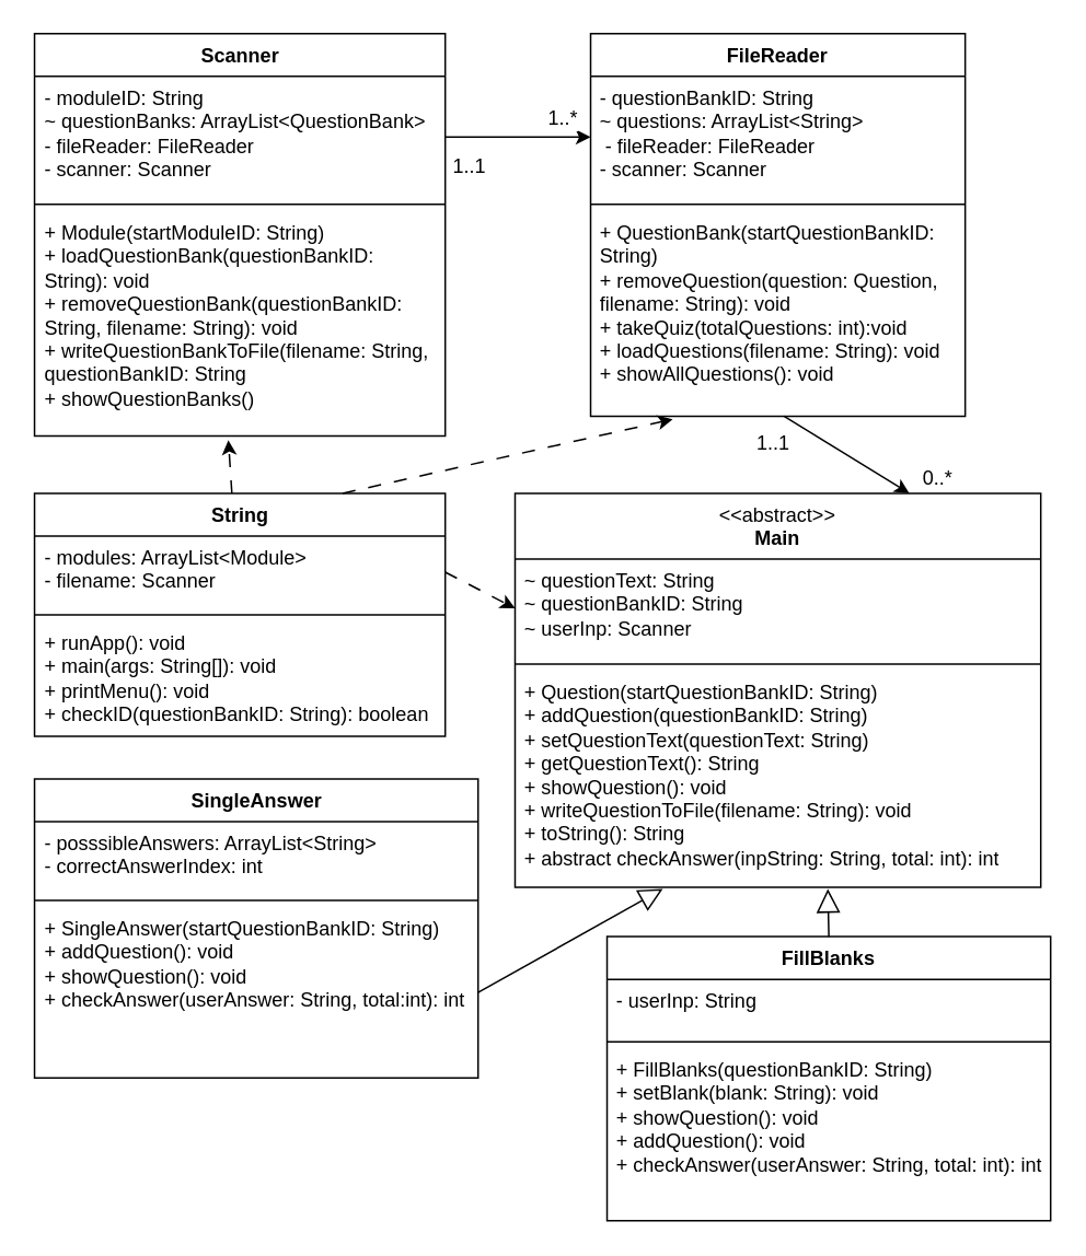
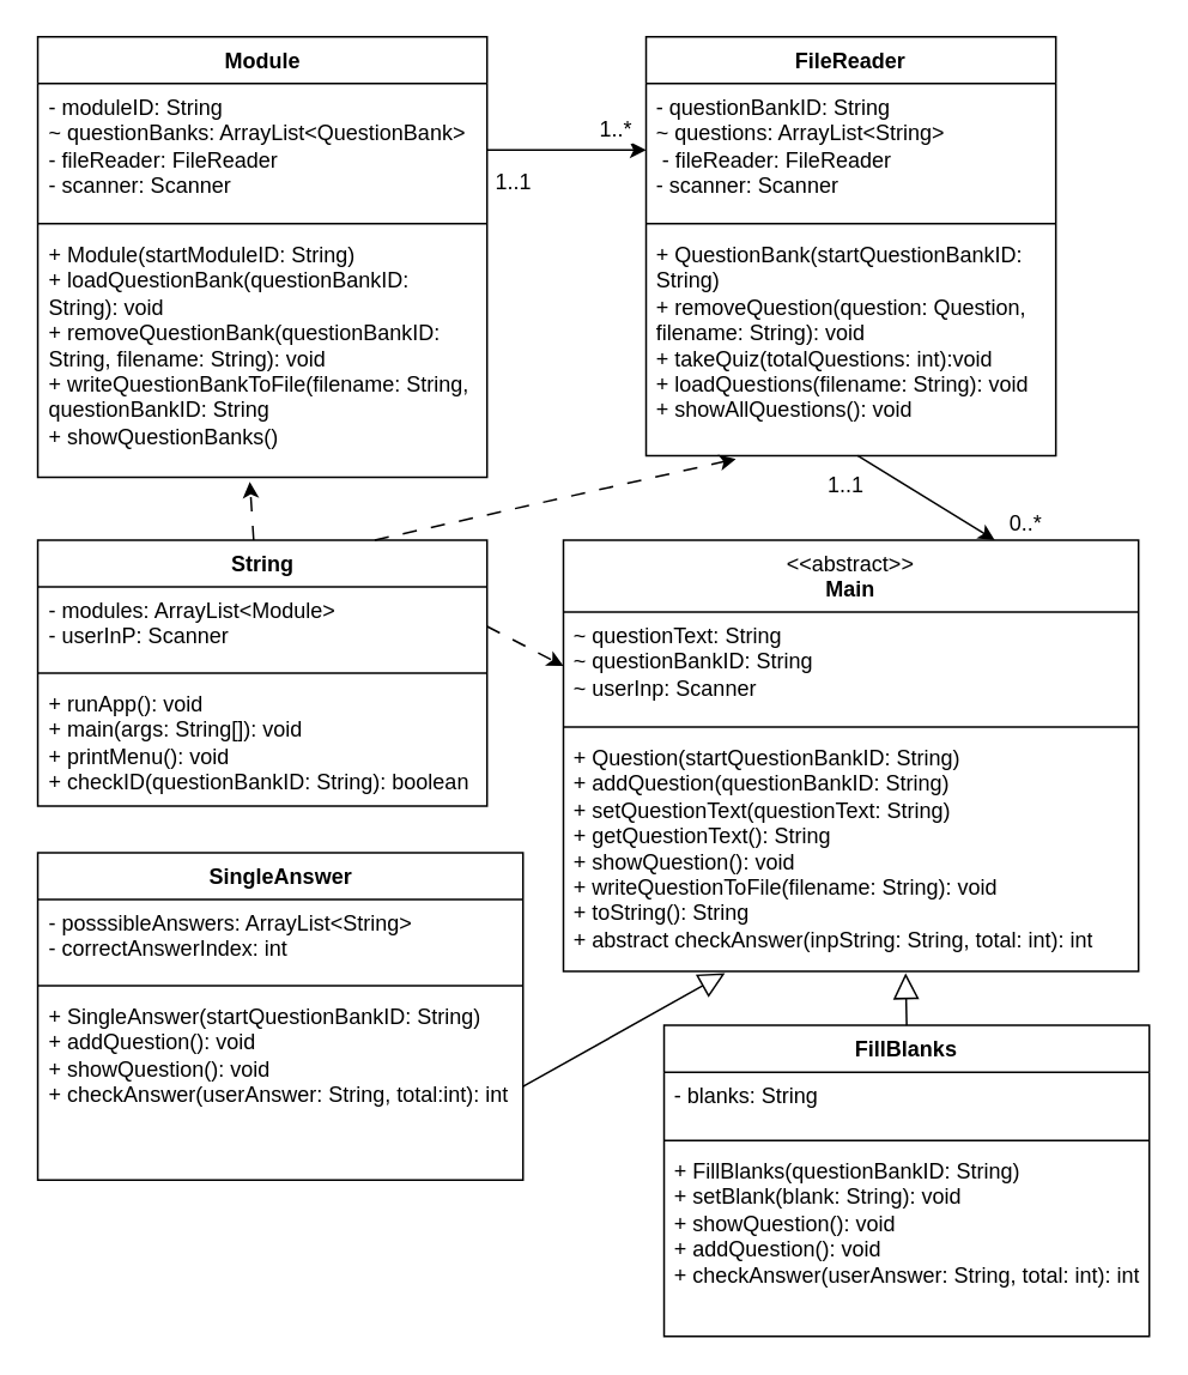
  <mxCell id="0" />
  <mxCell id="1" parent="0" />
- <mxCell id="2" value="Scanner" style="swimlane;fontStyle=1;align=center;verticalAlign=top;childLayout=stackLayout;horizontal=1;startSize=26;horizontalStack=0;resizeParent=1;resizeParentMax=0;resizeLast=0;collapsible=1;marginBottom=0;whiteSpace=wrap;html=1;" parent="1" vertex="1"><mxGeometry x="20.5" y="20" width="250" height="245" as="geometry" /></mxCell>
+ <mxCell id="2" value="Module" style="swimlane;fontStyle=1;align=center;verticalAlign=top;childLayout=stackLayout;horizontal=1;startSize=26;horizontalStack=0;resizeParent=1;resizeParentMax=0;resizeLast=0;collapsible=1;marginBottom=0;whiteSpace=wrap;html=1;" parent="1" vertex="1"><mxGeometry x="20.5" y="20" width="250" height="245" as="geometry" /></mxCell>
  <mxCell id="3" value="- moduleID: String&lt;div&gt;&lt;div&gt;~ questionBanks: ArrayList&amp;lt;QuestionBank&amp;gt;&lt;/div&gt;&lt;/div&gt;&lt;div&gt;- fileReader: FileReader&lt;/div&gt;&lt;div&gt;- scanner: Scanner&lt;/div&gt;" style="text;strokeColor=none;fillColor=none;align=left;verticalAlign=top;spacingLeft=4;spacingRight=4;overflow=hidden;rotatable=0;points=[[0,0.5],[1,0.5]];portConstraint=eastwest;whiteSpace=wrap;html=1;" parent="2" vertex="1"><mxGeometry y="26" width="250" height="74" as="geometry" /></mxCell>
  <mxCell id="4" value="" style="line;strokeWidth=1;fillColor=none;align=left;verticalAlign=middle;spacingTop=-1;spacingLeft=3;spacingRight=3;rotatable=0;labelPosition=right;points=[];portConstraint=eastwest;strokeColor=inherit;" parent="2" vertex="1"><mxGeometry y="100" width="250" height="8" as="geometry" /></mxCell>
  <mxCell id="5" value="&lt;div&gt;+ Module(startModuleID: String)&lt;/div&gt;+ loadQuestionBank(questionBankID: String): void&lt;div&gt;+ removeQuestionBank(questionBankID: String, filename: String): void&lt;/div&gt;&lt;div&gt;+ writeQuestionBankToFile(filename: String, questionBankID: String&lt;/div&gt;&lt;div&gt;+ showQuestionBanks()&lt;/div&gt;" style="text;strokeColor=none;fillColor=none;align=left;verticalAlign=top;spacingLeft=4;spacingRight=4;overflow=hidden;rotatable=0;points=[[0,0.5],[1,0.5]];portConstraint=eastwest;whiteSpace=wrap;html=1;" parent="2" vertex="1"><mxGeometry y="108" width="250" height="137" as="geometry" /></mxCell>
  <mxCell id="6" value="FileReader" style="swimlane;fontStyle=1;align=center;verticalAlign=top;childLayout=stackLayout;horizontal=1;startSize=26;horizontalStack=0;resizeParent=1;resizeParentMax=0;resizeLast=0;collapsible=1;marginBottom=0;whiteSpace=wrap;html=1;" parent="1" vertex="1"><mxGeometry x="359" y="20" width="228" height="233" as="geometry" /></mxCell>
  <mxCell id="7" value="- questionBankID: String&lt;div&gt;~ questions: ArrayList&amp;lt;String&amp;gt;&lt;/div&gt;&lt;div&gt;&amp;nbsp;- fileReader: FileReader&lt;/div&gt;&lt;div&gt;- scanner: Scanner&lt;/div&gt;&lt;div&gt;&lt;br&gt;&lt;/div&gt;" style="text;strokeColor=none;fillColor=none;align=left;verticalAlign=top;spacingLeft=4;spacingRight=4;overflow=hidden;rotatable=0;points=[[0,0.5],[1,0.5]];portConstraint=eastwest;whiteSpace=wrap;html=1;" parent="6" vertex="1"><mxGeometry y="26" width="228" height="74" as="geometry" /></mxCell>
  <mxCell id="8" value="" style="line;strokeWidth=1;fillColor=none;align=left;verticalAlign=middle;spacingTop=-1;spacingLeft=3;spacingRight=3;rotatable=0;labelPosition=right;points=[];portConstraint=eastwest;strokeColor=inherit;" parent="6" vertex="1"><mxGeometry y="100" width="228" height="8" as="geometry" /></mxCell>
  <mxCell id="9" value="&lt;div&gt;+ QuestionBank(startQuestionBankID: String)&lt;/div&gt;&lt;div&gt;+ removeQuestion(question: Question, filename: String): void&lt;/div&gt;&lt;div&gt;+ takeQuiz(totalQuestions: int):void&lt;/div&gt;&lt;div&gt;+ loadQuestions(filename: String): void&lt;/div&gt;&lt;div&gt;+ showAllQuestions(): void&lt;/div&gt;&lt;div&gt;&lt;br&gt;&lt;/div&gt;" style="text;strokeColor=none;fillColor=none;align=left;verticalAlign=top;spacingLeft=4;spacingRight=4;overflow=hidden;rotatable=0;points=[[0,0.5],[1,0.5]];portConstraint=eastwest;whiteSpace=wrap;html=1;" parent="6" vertex="1"><mxGeometry y="108" width="228" height="125" as="geometry" /></mxCell>
  <mxCell id="10" value="" style="rounded=0;orthogonalLoop=1;jettySize=auto;html=1;fontSize=12;" parent="1" source="3" target="7" edge="1"><mxGeometry relative="1" as="geometry" /></mxCell>
  <mxCell id="11" value="1..*" style="edgeLabel;html=1;align=center;verticalAlign=middle;resizable=0;points=[];fontSize=12;" parent="10" vertex="1" connectable="0"><mxGeometry x="0.799" y="2" relative="1" as="geometry"><mxPoint x="-9" y="-10" as="offset" /></mxGeometry></mxCell>
  <mxCell id="12" value="1..1" style="edgeLabel;html=1;align=center;verticalAlign=middle;resizable=0;points=[];fontSize=12;" parent="10" vertex="1" connectable="0"><mxGeometry x="-0.801" y="2" relative="1" as="geometry"><mxPoint x="5" y="19" as="offset" /></mxGeometry></mxCell>
  <mxCell id="13" value="&lt;div&gt;&lt;span style=&quot;font-weight: normal;&quot;&gt;&amp;lt;&amp;lt;abstract&amp;gt;&amp;gt;&lt;/span&gt;&lt;/div&gt;Main" style="swimlane;fontStyle=1;align=center;verticalAlign=top;childLayout=stackLayout;horizontal=1;startSize=40;horizontalStack=0;resizeParent=1;resizeParentMax=0;resizeLast=0;collapsible=1;marginBottom=0;whiteSpace=wrap;html=1;" parent="1" vertex="1"><mxGeometry x="313" y="300" width="320" height="240" as="geometry" /></mxCell>
  <mxCell id="14" value="&lt;div&gt;~ questionText: String&lt;/div&gt;&lt;div&gt;~ questionBankID: String&lt;/div&gt;&lt;div&gt;~ userInp: Scanner&lt;/div&gt;" style="text;strokeColor=none;fillColor=none;align=left;verticalAlign=top;spacingLeft=4;spacingRight=4;overflow=hidden;rotatable=0;points=[[0,0.5],[1,0.5]];portConstraint=eastwest;whiteSpace=wrap;html=1;" parent="13" vertex="1"><mxGeometry y="40" width="320" height="60" as="geometry" /></mxCell>
  <mxCell id="15" value="" style="line;strokeWidth=1;fillColor=none;align=left;verticalAlign=middle;spacingTop=-1;spacingLeft=3;spacingRight=3;rotatable=0;labelPosition=right;points=[];portConstraint=eastwest;strokeColor=inherit;" parent="13" vertex="1"><mxGeometry y="100" width="320" height="8" as="geometry" /></mxCell>
  <mxCell id="16" value="+ Question(startQuestionBankID: String)&lt;div&gt;+ addQuestion(questionBankID: String)&lt;/div&gt;&lt;div&gt;+&amp;nbsp;&lt;span style=&quot;background-color: initial;&quot;&gt;setQuestionText(questionText: String)&lt;/span&gt;&lt;/div&gt;&lt;div&gt;+ getQuestionText(): String&lt;/div&gt;&lt;div&gt;+ showQuestion()&lt;span style=&quot;background-color: initial;&quot;&gt;: void&lt;/span&gt;&lt;/div&gt;&lt;div&gt;+ writeQuestionToFile(filename: String)&lt;span style=&quot;background-color: initial;&quot;&gt;: void&lt;/span&gt;&lt;/div&gt;&lt;div&gt;+ toString(): String&lt;/div&gt;&lt;div&gt;+ abstract checkAnswer(inpString: String, total: int): int&lt;/div&gt;&lt;div&gt;&lt;br&gt;&lt;/div&gt;&lt;div&gt;&lt;br&gt;&lt;/div&gt;" style="text;strokeColor=none;fillColor=none;align=left;verticalAlign=top;spacingLeft=4;spacingRight=4;overflow=hidden;rotatable=0;points=[[0,0.5],[1,0.5]];portConstraint=eastwest;whiteSpace=wrap;html=1;" parent="13" vertex="1"><mxGeometry y="108" width="320" height="132" as="geometry" /></mxCell>
  <mxCell id="17" value="SingleAnswer" style="swimlane;fontStyle=1;align=center;verticalAlign=top;childLayout=stackLayout;horizontal=1;startSize=26;horizontalStack=0;resizeParent=1;resizeParentMax=0;resizeLast=0;collapsible=1;marginBottom=0;whiteSpace=wrap;html=1;" parent="1" vertex="1"><mxGeometry x="20.5" y="474" width="270" height="182" as="geometry" /></mxCell>
  <mxCell id="18" value="- posssibleAnswers: ArrayList&amp;lt;String&amp;gt;&lt;div&gt;- correctAnswerIndex: int&lt;/div&gt;" style="text;strokeColor=none;fillColor=none;align=left;verticalAlign=top;spacingLeft=4;spacingRight=4;overflow=hidden;rotatable=0;points=[[0,0.5],[1,0.5]];portConstraint=eastwest;whiteSpace=wrap;html=1;" parent="17" vertex="1"><mxGeometry y="26" width="270" height="44" as="geometry" /></mxCell>
  <mxCell id="19" value="" style="line;strokeWidth=1;fillColor=none;align=left;verticalAlign=middle;spacingTop=-1;spacingLeft=3;spacingRight=3;rotatable=0;labelPosition=right;points=[];portConstraint=eastwest;strokeColor=inherit;" parent="17" vertex="1"><mxGeometry y="70" width="270" height="8" as="geometry" /></mxCell>
  <mxCell id="20" value="&lt;div&gt;+ SingleAnswer(startQuestionBankID: String)&lt;/div&gt;+ addQuestion(): void&lt;div&gt;+ showQuestion()&lt;span style=&quot;background-color: initial;&quot;&gt;: void&lt;/span&gt;&lt;/div&gt;&lt;div&gt;+ checkAnswer(userAnswer: String, total:int): int&lt;/div&gt;" style="text;strokeColor=none;fillColor=none;align=left;verticalAlign=top;spacingLeft=4;spacingRight=4;overflow=hidden;rotatable=0;points=[[0,0.5],[1,0.5]];portConstraint=eastwest;whiteSpace=wrap;html=1;" parent="17" vertex="1"><mxGeometry y="78" width="270" height="104" as="geometry" /></mxCell>
  <mxCell id="21" value="FillBlanks" style="swimlane;fontStyle=1;align=center;verticalAlign=top;childLayout=stackLayout;horizontal=1;startSize=26;horizontalStack=0;resizeParent=1;resizeParentMax=0;resizeLast=0;collapsible=1;marginBottom=0;whiteSpace=wrap;html=1;" parent="1" vertex="1"><mxGeometry x="369" y="570" width="270" height="173" as="geometry"><mxRectangle x="540" y="790" width="90" height="30" as="alternateBounds" /></mxGeometry></mxCell>
- <mxCell id="22" value="&lt;div&gt;- userInp: String&lt;/div&gt;" style="text;strokeColor=none;fillColor=none;align=left;verticalAlign=top;spacingLeft=4;spacingRight=4;overflow=hidden;rotatable=0;points=[[0,0.5],[1,0.5]];portConstraint=eastwest;whiteSpace=wrap;html=1;" parent="21" vertex="1"><mxGeometry y="26" width="270" height="34" as="geometry" /></mxCell>
+ <mxCell id="22" value="&lt;div&gt;- blanks: String&lt;/div&gt;" style="text;strokeColor=none;fillColor=none;align=left;verticalAlign=top;spacingLeft=4;spacingRight=4;overflow=hidden;rotatable=0;points=[[0,0.5],[1,0.5]];portConstraint=eastwest;whiteSpace=wrap;html=1;" parent="21" vertex="1"><mxGeometry y="26" width="270" height="34" as="geometry" /></mxCell>
  <mxCell id="23" value="" style="line;strokeWidth=1;fillColor=none;align=left;verticalAlign=middle;spacingTop=-1;spacingLeft=3;spacingRight=3;rotatable=0;labelPosition=right;points=[];portConstraint=eastwest;strokeColor=inherit;" parent="21" vertex="1"><mxGeometry y="60" width="270" height="8" as="geometry" /></mxCell>
  <mxCell id="24" value="&lt;div&gt;+ FillBlanks(questionBankID: String)&lt;/div&gt;&lt;div&gt;+ setBlank(blank: String): void&lt;/div&gt;&lt;div&gt;+ showQuestion()&lt;span style=&quot;background-color: initial;&quot;&gt;: void&lt;/span&gt;&lt;/div&gt;&lt;div&gt;+ addQuestion()&lt;span style=&quot;background-color: initial;&quot;&gt;: void&lt;/span&gt;&lt;/div&gt;&lt;div&gt;+ checkAnswer(userAnswer: String, total: int): int&lt;/div&gt;" style="text;strokeColor=none;fillColor=none;align=left;verticalAlign=top;spacingLeft=4;spacingRight=4;overflow=hidden;rotatable=0;points=[[0,0.5],[1,0.5]];portConstraint=eastwest;whiteSpace=wrap;html=1;" parent="21" vertex="1"><mxGeometry y="68" width="270" height="105" as="geometry" /></mxCell>
  <mxCell id="25" style="rounded=0;orthogonalLoop=1;jettySize=auto;html=1;entryX=0.472;entryY=1.019;entryDx=0;entryDy=0;dashed=1;dashPattern=8 8;entryPerimeter=0;" parent="1" source="26" target="5" edge="1"><mxGeometry relative="1" as="geometry"><mxPoint x="-81" y="280" as="targetPoint" /></mxGeometry></mxCell>
  <mxCell id="26" value="String" style="swimlane;fontStyle=1;align=center;verticalAlign=top;childLayout=stackLayout;horizontal=1;startSize=26;horizontalStack=0;resizeParent=1;resizeParentMax=0;resizeLast=0;collapsible=1;marginBottom=0;whiteSpace=wrap;html=1;" parent="1" vertex="1"><mxGeometry x="20.5" y="300" width="250" height="148" as="geometry" /></mxCell>
- <mxCell id="27" value="&lt;div&gt;- modules: ArrayList&amp;lt;Module&amp;gt;&lt;/div&gt;&lt;div&gt;- filename: Scanner&lt;/div&gt;" style="text;strokeColor=none;fillColor=none;align=left;verticalAlign=top;spacingLeft=4;spacingRight=4;overflow=hidden;rotatable=0;points=[[0,0.5],[1,0.5]];portConstraint=eastwest;whiteSpace=wrap;html=1;" parent="26" vertex="1"><mxGeometry y="26" width="250" height="44" as="geometry" /></mxCell>
+ <mxCell id="27" value="&lt;div&gt;- modules: ArrayList&amp;lt;Module&amp;gt;&lt;/div&gt;&lt;div&gt;- userInP: Scanner&lt;/div&gt;" style="text;strokeColor=none;fillColor=none;align=left;verticalAlign=top;spacingLeft=4;spacingRight=4;overflow=hidden;rotatable=0;points=[[0,0.5],[1,0.5]];portConstraint=eastwest;whiteSpace=wrap;html=1;" parent="26" vertex="1"><mxGeometry y="26" width="250" height="44" as="geometry" /></mxCell>
  <mxCell id="28" value="" style="line;strokeWidth=1;fillColor=none;align=left;verticalAlign=middle;spacingTop=-1;spacingLeft=3;spacingRight=3;rotatable=0;labelPosition=right;points=[];portConstraint=eastwest;strokeColor=inherit;" parent="26" vertex="1"><mxGeometry y="70" width="250" height="8" as="geometry" /></mxCell>
  <mxCell id="29" value="+ runApp(): void&lt;div&gt;+ main(args: String[]): void&lt;/div&gt;&lt;div&gt;+ printMenu(): void&lt;/div&gt;&lt;div&gt;+ checkID(questionBankID: String): boolean&lt;/div&gt;" style="text;strokeColor=none;fillColor=none;align=left;verticalAlign=top;spacingLeft=4;spacingRight=4;overflow=hidden;rotatable=0;points=[[0,0.5],[1,0.5]];portConstraint=eastwest;whiteSpace=wrap;html=1;" parent="26" vertex="1"><mxGeometry y="78" width="250" height="70" as="geometry" /></mxCell>
  <mxCell id="30" value="" style="endArrow=classic;html=1;rounded=0;entryX=0.75;entryY=0;entryDx=0;entryDy=0;exitX=0.516;exitY=1;exitDx=0;exitDy=0;exitPerimeter=0;" parent="1" source="9" target="13" edge="1"><mxGeometry width="50" height="50" relative="1" as="geometry"><mxPoint x="299" y="390" as="sourcePoint" /><mxPoint x="349" y="350" as="targetPoint" /></mxGeometry></mxCell>
  <mxCell id="31" value="&lt;font style=&quot;font-size: 12px;&quot;&gt;1..1&lt;/font&gt;" style="edgeLabel;html=1;align=center;verticalAlign=middle;resizable=0;points=[];" parent="30" vertex="1" connectable="0"><mxGeometry x="-0.818" y="3" relative="1" as="geometry"><mxPoint x="-16" y="15" as="offset" /></mxGeometry></mxCell>
  <mxCell id="32" value="0..*" style="edgeLabel;html=1;align=center;verticalAlign=middle;resizable=0;points=[];fontSize=12;" parent="30" vertex="1" connectable="0"><mxGeometry x="0.7" y="2" relative="1" as="geometry"><mxPoint x="27" y="-1" as="offset" /></mxGeometry></mxCell>
  <mxCell id="33" value="" style="endArrow=block;endFill=0;endSize=12;html=1;rounded=0;exitX=1;exitY=0.5;exitDx=0;exitDy=0;entryX=0.281;entryY=1.007;entryDx=0;entryDy=0;entryPerimeter=0;" parent="1" source="20" target="16" edge="1"><mxGeometry width="160" relative="1" as="geometry"><mxPoint x="-51" y="640" as="sourcePoint" /><mxPoint x="209" y="614" as="targetPoint" /></mxGeometry></mxCell>
  <mxCell id="34" value="" style="endArrow=block;endFill=0;endSize=12;html=1;rounded=0;exitX=0.5;exitY=0;exitDx=0;exitDy=0;entryX=0.595;entryY=1.007;entryDx=0;entryDy=0;entryPerimeter=0;" parent="1" source="21" target="16" edge="1"><mxGeometry width="160" relative="1" as="geometry"><mxPoint x="139" y="720" as="sourcePoint" /><mxPoint x="519" y="600" as="targetPoint" /></mxGeometry></mxCell>
  <mxCell id="35" style="rounded=0;orthogonalLoop=1;jettySize=auto;html=1;exitX=0.75;exitY=0;exitDx=0;exitDy=0;entryX=0.219;entryY=1.015;entryDx=0;entryDy=0;dashed=1;dashPattern=8 8;entryPerimeter=0;" parent="1" source="26" target="9" edge="1"><mxGeometry relative="1" as="geometry" /></mxCell>
  <mxCell id="36" style="rounded=0;orthogonalLoop=1;jettySize=auto;html=1;entryX=0;entryY=0.5;entryDx=0;entryDy=0;exitX=1;exitY=0.5;exitDx=0;exitDy=0;dashed=1;dashPattern=8 8;" parent="1" source="27" target="14" edge="1"><mxGeometry relative="1" as="geometry" /></mxCell>
